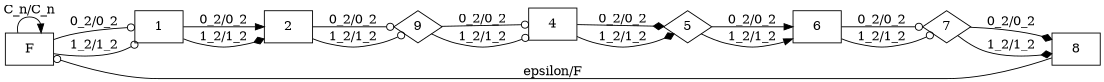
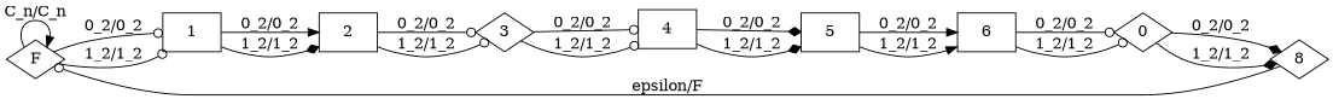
  digraph {
    rankdir=LR
    node [shape=box]
    edge [arrowhead=odot]
-   F
+   F [shape=diamond]
    1
    2
-   3 [shape=diamond label=9]
+   3 [shape=diamond]
    4
-   5 [shape=diamond]
+   5
    6
-   7 [shape=diamond]
-   8
+   7 [shape=diamond label=0]
+   8 [shape=diamond]
    F -> F [arrowhead=normal label="C_n/C_n"]
    F -> 1 [label="0_2/0_2"]
    F -> 1 [label="1_2/1_2"]
    1 -> 2 [arrowhead=normal label="0_2/0_2"]
    1 -> 2 [arrowhead=diamond label="1_2/1_2"]
    2 -> 3 [label="0_2/0_2"]
    2 -> 3 [label="1_2/1_2"]
    3 -> 4 [label="0_2/0_2"]
    3 -> 4 [label="1_2/1_2"]
    4 -> 5 [arrowhead=diamond label="0_2/0_2"]
    4 -> 5 [arrowhead=diamond label="1_2/1_2"]
    5 -> 6 [arrowhead=normal label="0_2/0_2"]
    5 -> 6 [arrowhead=normal label="1_2/1_2"]
    6 -> 7 [label="0_2/0_2"]
    6 -> 7 [label="1_2/1_2"]
    7 -> 8 [arrowhead=diamond label="0_2/0_2"]
    7 -> 8 [arrowhead=diamond label="1_2/1_2"]
    8 -> F [label="\epsilon/F"]
  }
